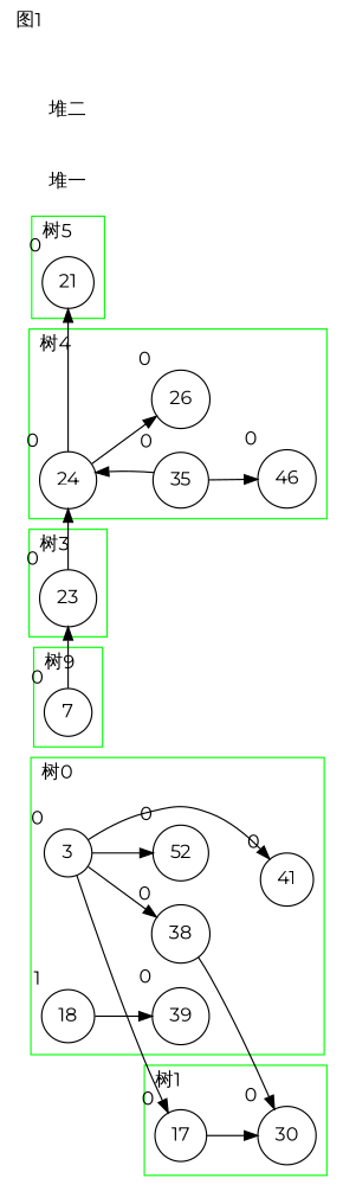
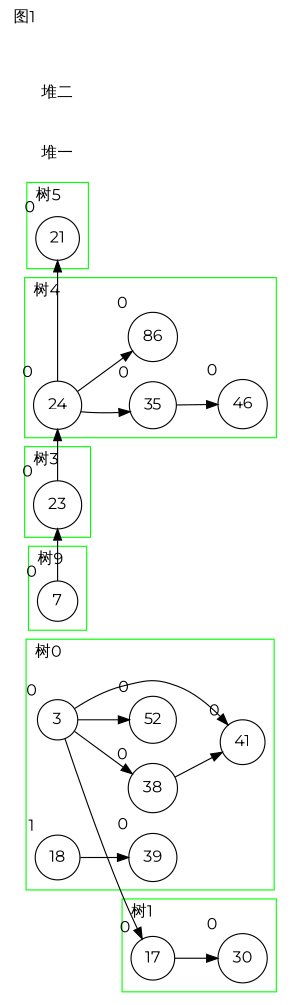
  digraph {
    fontname=Montserrat
    label="图1"
    labeljust=l
    labelloc=t
    rankdir=LR
    node [fontname=Montserrat shape=circle xlabel=0]
    edge [fontname=Montserrat]
    n1 [label=3]
    n2 [label=18 xlabel=1]
    n3 [label=38]
    n4 [label=52]
    n5 [label=39]
    n6 [label=41]
    n7 [label=17]
    n8 [label=30]
    n9 [label=7]
    n10 [label=23]
    n11 [label=24]
    n12 [label=35]
-   n13 [label=26]
+   n13 [label=86]
    n14 [label=46]
    n15 [label=21]
    n16 [label="堆一" shape=plaintext xlabel=""]
    n17 [label="堆二" shape=plaintext xlabel=""]
    subgraph cluster_1 {
      label="树0"
      pencolor=green
      n1
      n2
      n3
      n4
      n5
      n6
    }
    subgraph cluster_2 {
      label="树1"
      pencolor=green
      n7
      n8
    }
    subgraph cluster_3 {
      label="树9"
      pencolor=green
      n9
    }
    subgraph cluster_4 {
      label="树3"
      pencolor=green
      n10
    }
    subgraph cluster_5 {
      label="树4"
      pencolor=green
      n11
      n12
      n13
      n14
    }
    subgraph cluster_6 {
      label="树5"
      pencolor=green
      n15
    }
    n1 -> n3
    n1 -> n4
    n1 -> n6
    n1 -> n7 [constraint=false]
    n2 -> n5
-   n3 -> n8
+   n3 -> n6
    n7 -> n8
    n9 -> n10 [constraint=false]
    n10 -> n11 [constraint=false]
-   n12 -> n11
+   n11 -> n12
    n11 -> n13
    n11 -> n15 [constraint=false]
    n12 -> n14
  }
